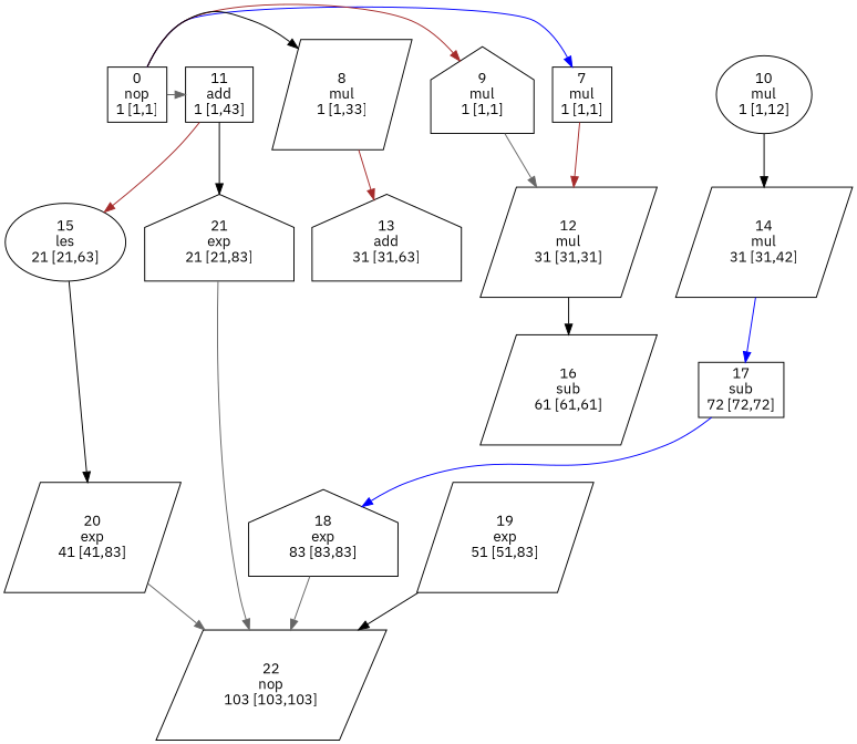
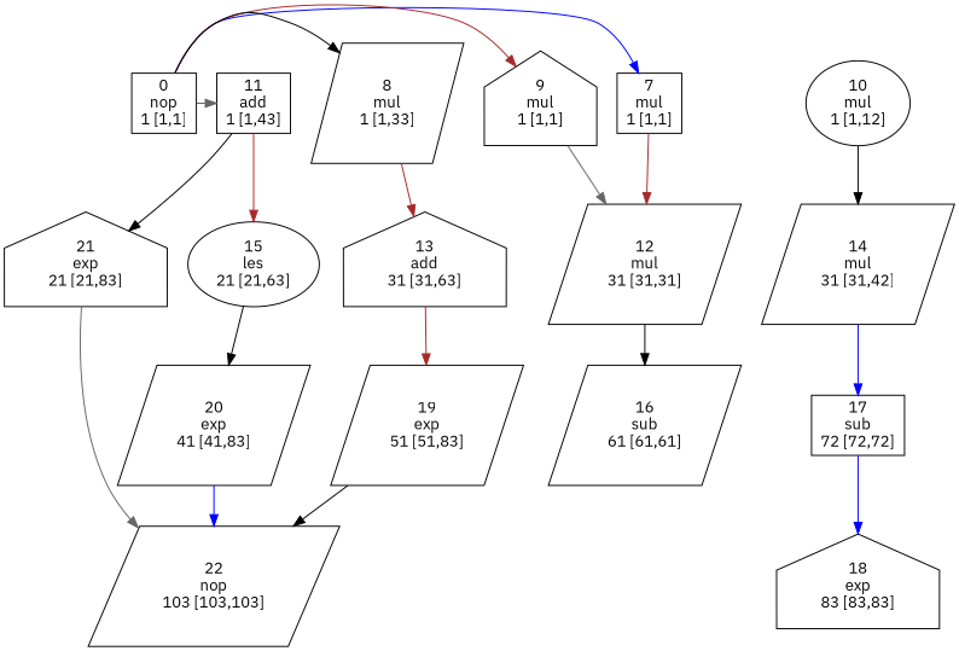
  strict digraph {
    fontname="IBM Plex Sans"
    node [area=2 delay=20 fontcolor=black fontname="IBM Plex Sans" mobility=0 shape=parallelogram style=empty time_step=1 tl=83 ts=1]
    edge [color=black fontname="IBM Plex Sans"]
    n1 [area=0 delay=0 label="0\nnop\n1 [1,1]" shape=box tl=1]
    n2 [area=17 delay=30 label="7\nmul\n1 [1,1]" shape=box tl=1]
    n3 [area=17 delay=30 label="9\nmul\n1 [1,1]" shape=house tl=1]
    n4 [area=17 delay=30 label="8\nmul\n1 [1,33]" mobility=32 tl=33]
    n5 [label="11\nadd\n1 [1,43]" mobility=42 shape=box tl=43]
    n6 [area=17 delay=30 label="10\nmul\n1 [1,12]" mobility=11 shape=ellipse tl=12]
    n7 [label="18\nexp\n83 [83,83]" shape=house time_step=83 ts=83]
    n8 [area=0 delay=0 label="22\nnop\n103 [103,103]" time_step=103 tl=103 ts=103]
    n9 [delay=11 label="17\nsub\n72 [72,72]" shape=box time_step=72 tl=72 ts=72]
    n10 [label="20\nexp\n41 [41,83]" mobility=42 time_step=41 ts=41]
    n11 [label="19\nexp\n51 [51,83]" mobility=32 time_step=51 ts=51]
    n12 [label="21\nexp\n21 [21,83]" mobility=62 shape=house time_step=21 ts=21]
    n13 [area=1 label="15\nles\n21 [21,63]" mobility=42 shape=ellipse time_step=21 tl=63 ts=21]
    n14 [delay=11 label="16\nsub\n61 [61,61]" time_step=61 tl=61 ts=61]
    n15 [label="13\nadd\n31 [31,63]" mobility=32 shape=house time_step=31 tl=63 ts=31]
    n16 [area=17 delay=30 label="12\nmul\n31 [31,31]" time_step=31 tl=31 ts=31]
    n17 [area=17 delay=30 label="14\nmul\n31 [31,42]" mobility=11 time_step=31 tl=42 ts=31]
    subgraph sub_1 {
      rank=same
      n1
      n2
      n3
      n4
      n5
      n6
    }
    subgraph sub_2 {
      rank=same
      n7
    }
    subgraph sub_3 {
      rank=same
      n8
    }
    subgraph sub_4 {
      rank=same
      n9
    }
    subgraph sub_5 {
      rank=same
      n10
    }
    subgraph sub_6 {
      rank=same
      n11
    }
    subgraph sub_7 {
      rank=same
      n12
      n13
    }
    subgraph sub_8 {
      rank=same
      n14
    }
    subgraph sub_9 {
      rank=same
      n15
      n16
      n17
    }
    n1 -> n2 [color=blue]
    n1 -> n3 [color=brown]
    n1 -> n4
    n1 -> n5 [color=gray40]
    n2 -> n16 [color=brown]
    n3 -> n16 [color=gray40]
    n4 -> n15 [color=brown]
    n5 -> n12
    n5 -> n13 [color=brown]
    n6 -> n17
-   n7 -> n8 [color=gray40]
    n9 -> n7 [color=blue]
-   n10 -> n8 [color=gray40]
+   n10 -> n8 [color=blue]
    n11 -> n8
    n12 -> n8 [color=gray40]
    n13 -> n10
+   n15 -> n11 [color=brown]
    n16 -> n14
    n17 -> n9 [color=blue]
  }
